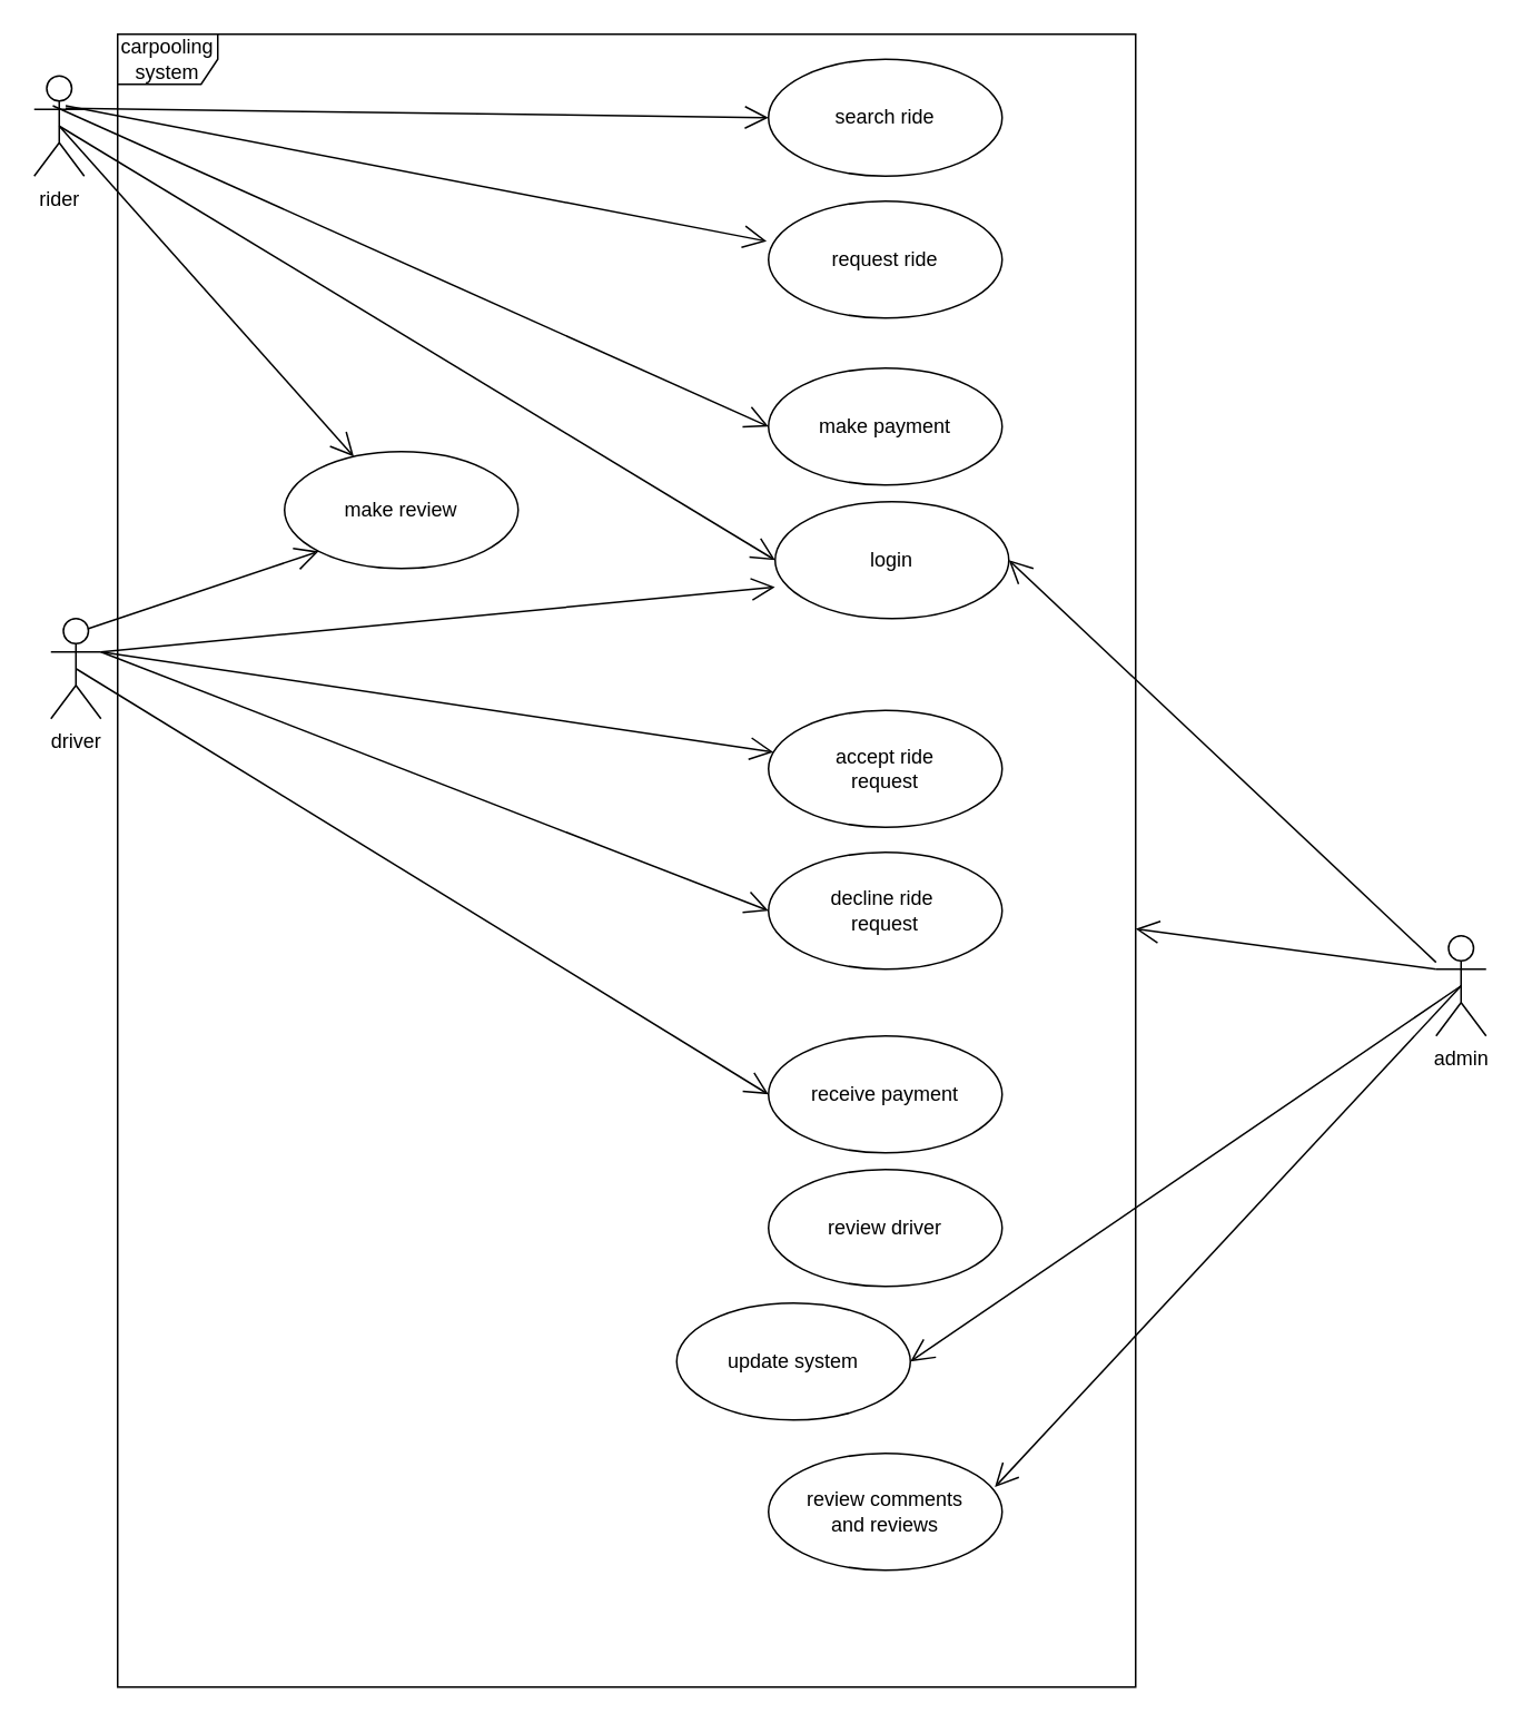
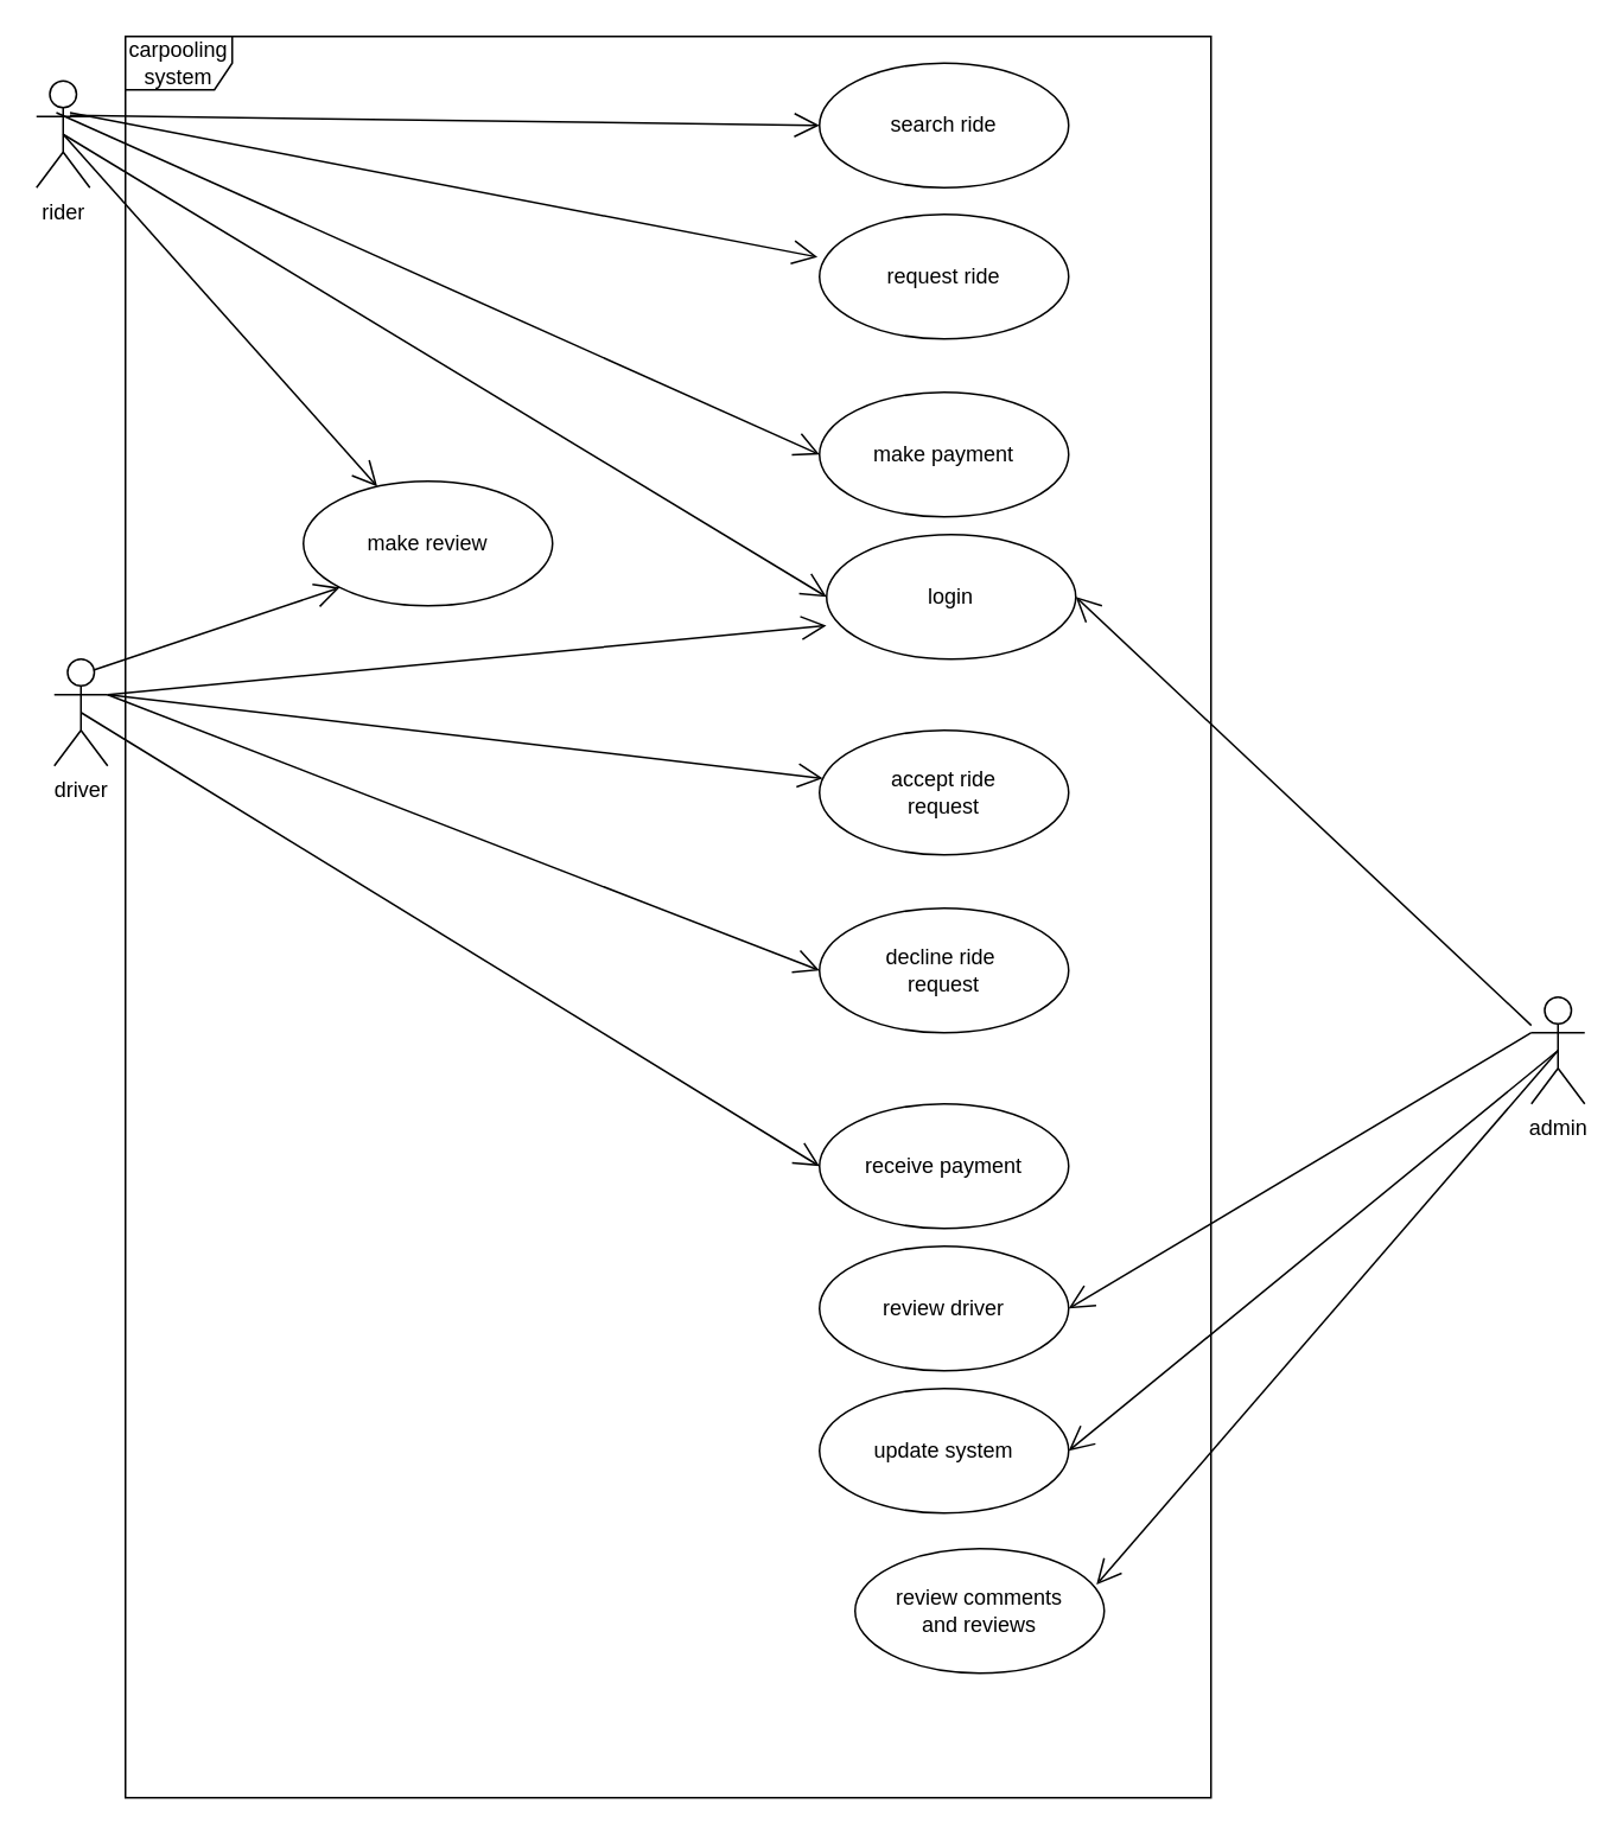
  <mxCell id="0" />
  <mxCell id="1" parent="0" />
  <mxCell id="2" value="carpooling system" style="shape=umlFrame;whiteSpace=wrap;html=1;pointerEvents=0;" vertex="1" parent="1"><mxGeometry x="70" y="20" width="610" height="990" as="geometry" /></mxCell>
  <mxCell id="3" value="rider" style="shape=umlActor;verticalLabelPosition=bottom;verticalAlign=top;html=1;" vertex="1" parent="1"><mxGeometry x="20" y="45" width="30" height="60" as="geometry" /></mxCell>
  <mxCell id="4" value="admin" style="shape=umlActor;verticalLabelPosition=bottom;verticalAlign=top;html=1;" vertex="1" parent="1"><mxGeometry x="860" y="560" width="30" height="60" as="geometry" /></mxCell>
  <mxCell id="5" value="driver" style="shape=umlActor;verticalLabelPosition=bottom;verticalAlign=top;html=1;" vertex="1" parent="1"><mxGeometry x="30" y="370" width="30" height="60" as="geometry" /></mxCell>
  <mxCell id="6" value="login" style="ellipse;whiteSpace=wrap;html=1;" vertex="1" parent="1"><mxGeometry x="464" y="300" width="140" height="70" as="geometry" /></mxCell>
  <mxCell id="7" value="search ride" style="ellipse;whiteSpace=wrap;html=1;" vertex="1" parent="1"><mxGeometry x="460" y="35" width="140" height="70" as="geometry" /></mxCell>
  <mxCell id="8" value="" style="endArrow=open;endFill=1;endSize=12;html=1;rounded=0;exitX=0.5;exitY=0.5;exitDx=0;exitDy=0;exitPerimeter=0;entryX=0;entryY=0.5;entryDx=0;entryDy=0;" edge="1" parent="1" source="3" target="6"><mxGeometry width="160" relative="1" as="geometry"><mxPoint x="280" y="240" as="sourcePoint" /><mxPoint x="440" y="240" as="targetPoint" /></mxGeometry></mxCell>
  <mxCell id="9" value="" style="endArrow=open;endFill=1;endSize=12;html=1;rounded=0;exitX=1;exitY=0.333;exitDx=0;exitDy=0;exitPerimeter=0;entryX=-0.001;entryY=0.731;entryDx=0;entryDy=0;entryPerimeter=0;" edge="1" parent="1" source="5" target="6"><mxGeometry width="160" relative="1" as="geometry"><mxPoint x="235" y="210" as="sourcePoint" /><mxPoint x="410" y="175" as="targetPoint" /></mxGeometry></mxCell>
  <mxCell id="10" value="" style="endArrow=open;endFill=1;endSize=12;html=1;rounded=0;entryX=1;entryY=0.5;entryDx=0;entryDy=0;" edge="1" parent="1" source="4" target="6"><mxGeometry width="160" relative="1" as="geometry"><mxPoint x="455" y="145" as="sourcePoint" /><mxPoint x="630" y="110" as="targetPoint" /></mxGeometry></mxCell>
  <mxCell id="11" value="request ride" style="ellipse;whiteSpace=wrap;html=1;" vertex="1" parent="1"><mxGeometry x="460" y="120" width="140" height="70" as="geometry" /></mxCell>
  <mxCell id="12" value="" style="endArrow=open;endFill=1;endSize=12;html=1;rounded=0;exitX=0.628;exitY=0.297;exitDx=0;exitDy=0;exitPerimeter=0;entryX=-0.008;entryY=0.343;entryDx=0;entryDy=0;entryPerimeter=0;" edge="1" parent="1" source="3" target="11"><mxGeometry width="160" relative="1" as="geometry"><mxPoint x="190" y="27.5" as="sourcePoint" /><mxPoint x="375" y="212.5" as="targetPoint" /></mxGeometry></mxCell>
  <mxCell id="13" value="" style="endArrow=open;endFill=1;endSize=12;html=1;rounded=0;exitX=0.628;exitY=0.323;exitDx=0;exitDy=0;exitPerimeter=0;entryX=0;entryY=0.5;entryDx=0;entryDy=0;" edge="1" parent="1" source="3" target="7"><mxGeometry width="160" relative="1" as="geometry"><mxPoint x="200" y="20" as="sourcePoint" /><mxPoint x="385" y="205" as="targetPoint" /></mxGeometry></mxCell>
  <mxCell id="14" value="decline ride&amp;nbsp;&lt;div&gt;request&lt;/div&gt;" style="ellipse;whiteSpace=wrap;html=1;" vertex="1" parent="1"><mxGeometry x="460" y="510" width="140" height="70" as="geometry" /></mxCell>
- <mxCell id="15" value="accept ride&lt;div&gt;request&lt;/div&gt;" style="ellipse;whiteSpace=wrap;html=1;" vertex="1" parent="1"><mxGeometry x="460" y="425" width="140" height="70" as="geometry" /></mxCell>
+ <mxCell id="15" value="accept ride&lt;div&gt;request&lt;/div&gt;" style="ellipse;whiteSpace=wrap;html=1;" vertex="1" parent="1"><mxGeometry x="460" y="410" width="140" height="70" as="geometry" /></mxCell>
  <mxCell id="16" value="" style="endArrow=open;endFill=1;endSize=12;html=1;rounded=0;exitX=1;exitY=0.333;exitDx=0;exitDy=0;exitPerimeter=0;" edge="1" parent="1" source="5" target="15"><mxGeometry width="160" relative="1" as="geometry"><mxPoint x="200" y="390" as="sourcePoint" /><mxPoint x="350" y="281" as="targetPoint" /></mxGeometry></mxCell>
  <mxCell id="17" value="" style="endArrow=open;endFill=1;endSize=12;html=1;rounded=0;exitX=1;exitY=0.333;exitDx=0;exitDy=0;exitPerimeter=0;entryX=0;entryY=0.5;entryDx=0;entryDy=0;" edge="1" parent="1" source="5" target="14"><mxGeometry width="160" relative="1" as="geometry"><mxPoint x="210" y="400" as="sourcePoint" /><mxPoint x="360" y="291" as="targetPoint" /></mxGeometry></mxCell>
  <mxCell id="18" value="make payment" style="ellipse;whiteSpace=wrap;html=1;" vertex="1" parent="1"><mxGeometry x="460" y="220" width="140" height="70" as="geometry" /></mxCell>
  <mxCell id="19" value="" style="endArrow=open;endFill=1;endSize=12;html=1;rounded=0;exitX=0.372;exitY=0.297;exitDx=0;exitDy=0;exitPerimeter=0;entryX=0;entryY=0.5;entryDx=0;entryDy=0;" edge="1" parent="1" source="3" target="18"><mxGeometry width="160" relative="1" as="geometry"><mxPoint x="169" y="68" as="sourcePoint" /><mxPoint x="349" y="154" as="targetPoint" /></mxGeometry></mxCell>
  <mxCell id="20" value="receive payment" style="ellipse;whiteSpace=wrap;html=1;" vertex="1" parent="1"><mxGeometry x="460" y="620" width="140" height="70" as="geometry" /></mxCell>
  <mxCell id="21" value="" style="endArrow=open;endFill=1;endSize=12;html=1;rounded=0;exitX=0.5;exitY=0.5;exitDx=0;exitDy=0;exitPerimeter=0;entryX=0;entryY=0.5;entryDx=0;entryDy=0;" edge="1" parent="1" source="5" target="20"><mxGeometry width="160" relative="1" as="geometry"><mxPoint x="200" y="390" as="sourcePoint" /><mxPoint x="350" y="555" as="targetPoint" /></mxGeometry></mxCell>
  <mxCell id="22" value="review driver" style="ellipse;whiteSpace=wrap;html=1;" vertex="1" parent="1"><mxGeometry x="460" y="700" width="140" height="70" as="geometry" /></mxCell>
- <mxCell id="23" value="update system" style="ellipse;whiteSpace=wrap;html=1;" vertex="1" parent="1"><mxGeometry x="405" y="780" width="140" height="70" as="geometry" /></mxCell>
- <mxCell id="24" value="review comments&lt;br&gt;and reviews" style="ellipse;whiteSpace=wrap;html=1;" vertex="1" parent="1"><mxGeometry x="460" y="870" width="140" height="70" as="geometry" /></mxCell>
+ <mxCell id="23" value="update system" style="ellipse;whiteSpace=wrap;html=1;" vertex="1" parent="1"><mxGeometry x="460" y="780" width="140" height="70" as="geometry" /></mxCell>
+ <mxCell id="24" value="review comments&lt;br&gt;and reviews" style="ellipse;whiteSpace=wrap;html=1;" vertex="1" parent="1"><mxGeometry x="480" y="870" width="140" height="70" as="geometry" /></mxCell>
  <mxCell id="25" value="make review" style="ellipse;whiteSpace=wrap;html=1;" vertex="1" parent="1"><mxGeometry x="170" y="270" width="140" height="70" as="geometry" /></mxCell>
  <mxCell id="26" value="" style="endArrow=open;endFill=1;endSize=12;html=1;rounded=0;exitX=0.5;exitY=0.5;exitDx=0;exitDy=0;exitPerimeter=0;" edge="1" parent="1" source="3" target="25"><mxGeometry width="160" relative="1" as="geometry"><mxPoint x="165" y="80" as="sourcePoint" /><mxPoint x="474" y="365" as="targetPoint" /></mxGeometry></mxCell>
  <mxCell id="27" value="" style="endArrow=open;endFill=1;endSize=12;html=1;rounded=0;entryX=0;entryY=1;entryDx=0;entryDy=0;exitX=0.75;exitY=0.1;exitDx=0;exitDy=0;exitPerimeter=0;" edge="1" parent="1" source="5" target="25"><mxGeometry width="160" relative="1" as="geometry"><mxPoint x="200" y="330" as="sourcePoint" /><mxPoint x="327" y="312" as="targetPoint" /></mxGeometry></mxCell>
  <mxCell id="28" value="" style="endArrow=open;endFill=1;endSize=12;html=1;rounded=0;exitX=0.5;exitY=0.5;exitDx=0;exitDy=0;exitPerimeter=0;entryX=1;entryY=0.5;entryDx=0;entryDy=0;" edge="1" parent="1" source="4" target="23"><mxGeometry width="160" relative="1" as="geometry"><mxPoint x="55" y="410" as="sourcePoint" /><mxPoint x="470" y="665" as="targetPoint" /></mxGeometry></mxCell>
- <mxCell id="29" value="" style="endArrow=open;endFill=1;endSize=12;html=1;rounded=0;exitX=0;exitY=0.333;exitDx=0;exitDy=0;exitPerimeter=0;" edge="1" parent="1" source="4" target="2"><mxGeometry width="160" relative="1" as="geometry"><mxPoint x="65" y="420" as="sourcePoint" /><mxPoint x="480" y="675" as="targetPoint" /></mxGeometry></mxCell>
+ <mxCell id="29" value="" style="endArrow=open;endFill=1;endSize=12;html=1;rounded=0;exitX=0;exitY=0.333;exitDx=0;exitDy=0;exitPerimeter=0;entryX=1;entryY=0.5;entryDx=0;entryDy=0;" edge="1" parent="1" source="4" target="22"><mxGeometry width="160" relative="1" as="geometry"><mxPoint x="65" y="420" as="sourcePoint" /><mxPoint x="480" y="675" as="targetPoint" /></mxGeometry></mxCell>
  <mxCell id="30" value="" style="endArrow=open;endFill=1;endSize=12;html=1;rounded=0;exitX=0.5;exitY=0.5;exitDx=0;exitDy=0;exitPerimeter=0;entryX=0.969;entryY=0.289;entryDx=0;entryDy=0;entryPerimeter=0;" edge="1" parent="1" source="4" target="24"><mxGeometry width="160" relative="1" as="geometry"><mxPoint x="715" y="600" as="sourcePoint" /><mxPoint x="610" y="825" as="targetPoint" /></mxGeometry></mxCell>
